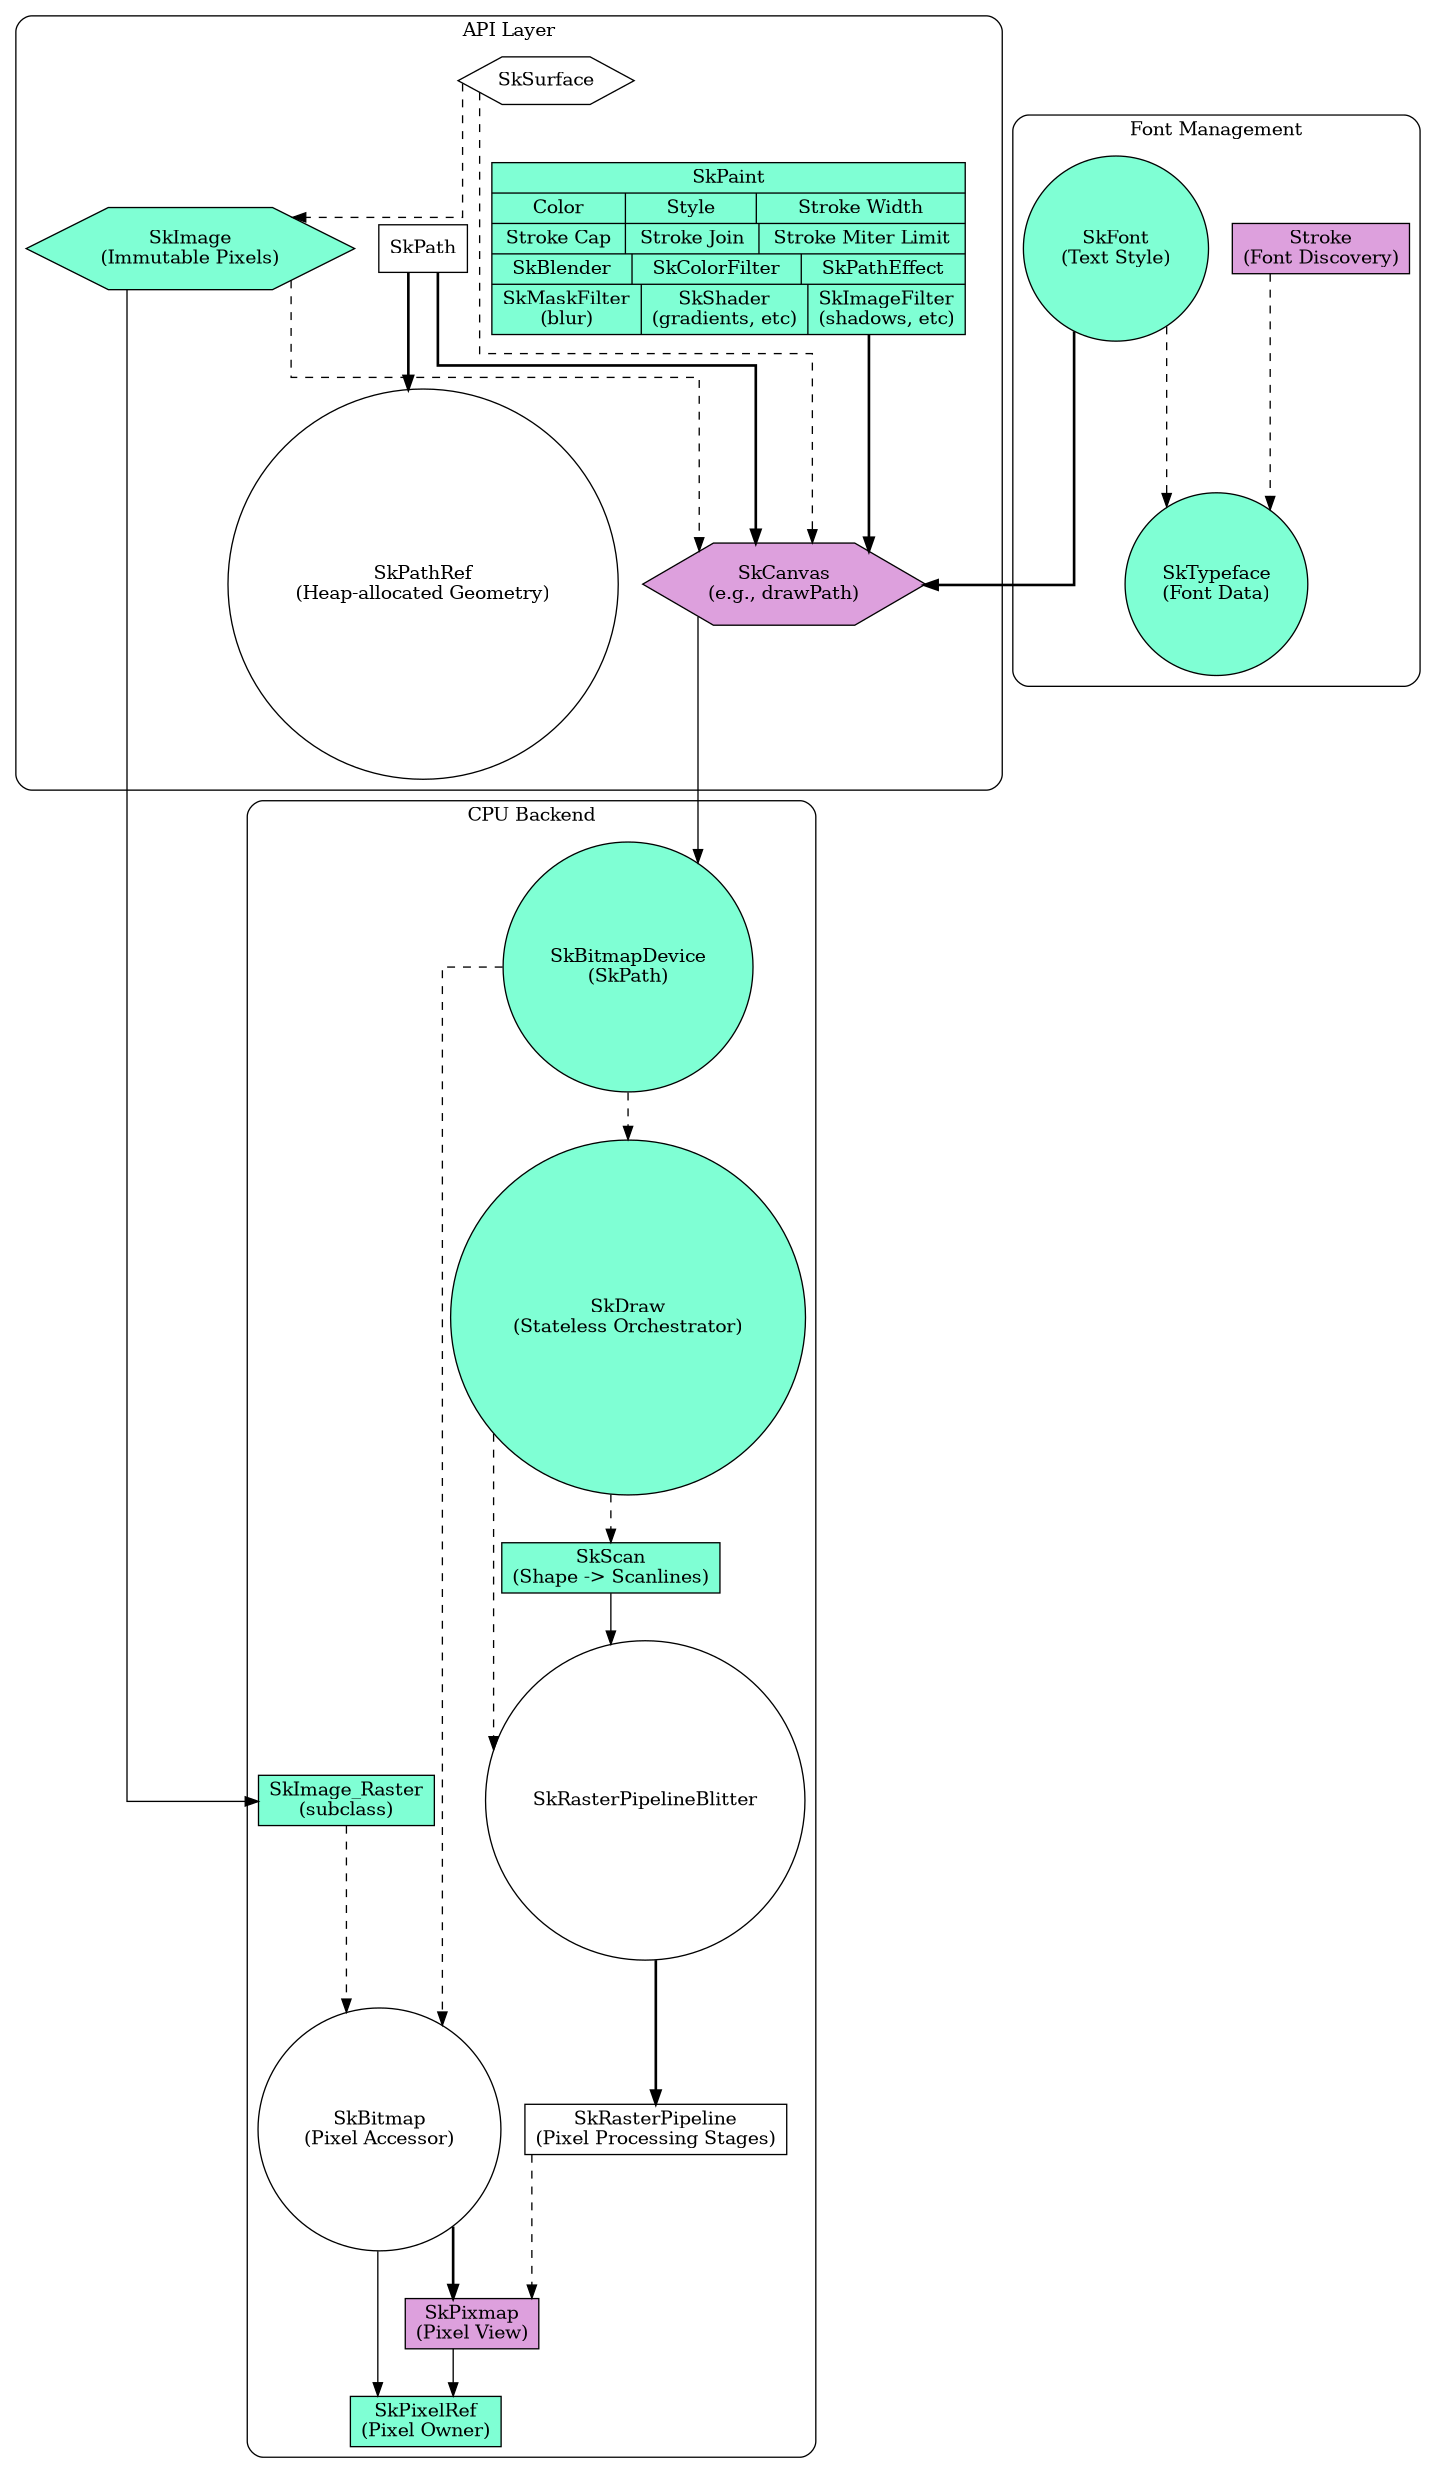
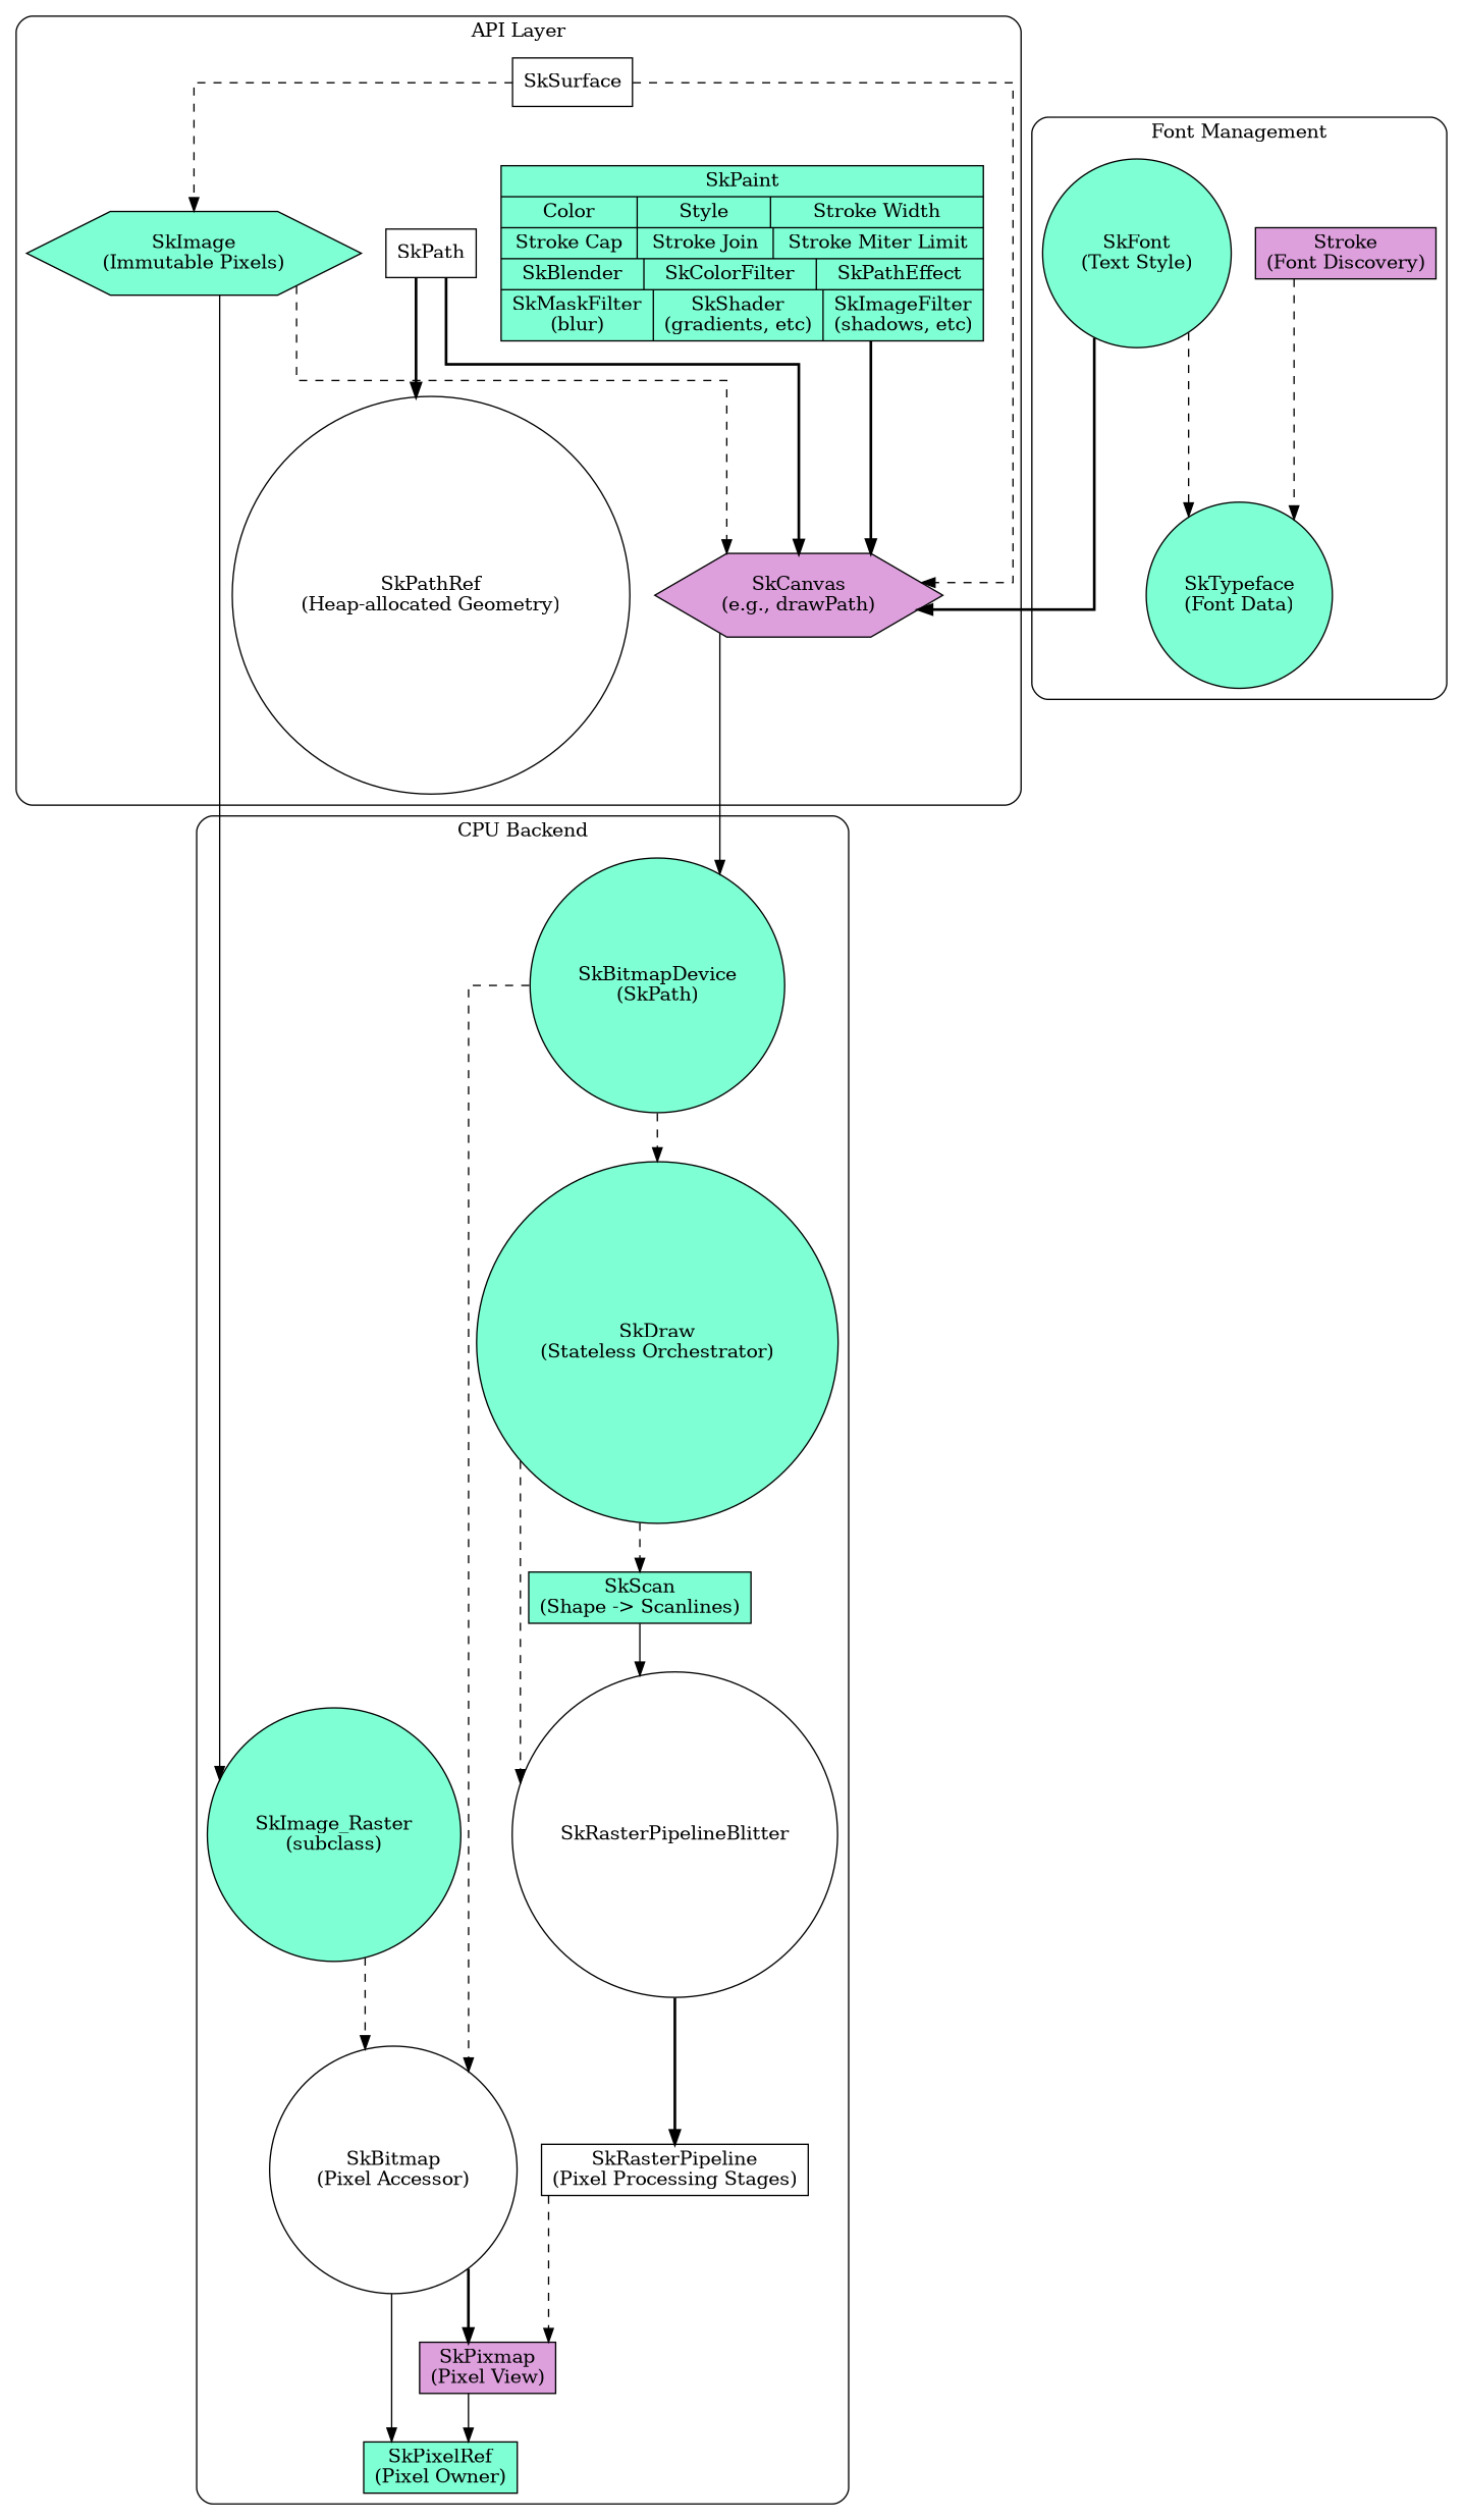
  digraph {
    rankdir=TB
    splines=ortho
    node [fillcolor=aquamarine shape=box style=filled]
    edge [style=dashed]
    n1 [fillcolor=plum label="SkCanvas\n(e.g., drawPath)" shape=hexagon]
-   n2 [fillcolor=white label=SkSurface shape=hexagon]
+   n2 [fillcolor=white label=SkSurface]
    n3 [fillcolor=white label=SkPath]
    n4 [fillcolor=white label="SkPathRef\n(Heap-allocated Geometry)" shape=circle]
    n5 [label="SkImage\n(Immutable Pixels)" shape=hexagon]
    n6 [label="{SkPaint | { Color | Style | Stroke Width } | { Stroke Cap | Stroke Join | Stroke Miter Limit } | { <blender> SkBlender | <colorfilter> SkColorFilter | <patheffect> SkPathEffect } | { <maskfilter> SkMaskFilter\n(blur) | <shader> SkShader\n(gradients, etc) | <imagefilter> SkImageFilter\n(shadows, etc) }}" shape=record]
    n7 [fillcolor=plum label="Stroke\n(Font Discovery)"]
    n8 [label="SkTypeface\n(Font Data)" shape=circle]
    n9 [label="SkFont\n(Text Style)" shape=circle]
    n10 [label="SkBitmapDevice\n(SkPath)" shape=circle]
    n11 [label="SkDraw\n(Stateless Orchestrator)" shape=circle]
    n12 [label="SkScan\n(Shape -> Scanlines)"]
    n13 [fillcolor=white label=SkRasterPipelineBlitter shape=circle]
    n14 [fillcolor=white label="SkRasterPipeline\n(Pixel Processing Stages)"]
-   n15 [label="SkImage_Raster\n(subclass)"]
+   n15 [label="SkImage_Raster\n(subclass)" shape=circle]
    n16 [fillcolor=white label="SkBitmap\n(Pixel Accessor)" shape=circle]
    n17 [fillcolor=plum label="SkPixmap\n(Pixel View)"]
    n18 [label="SkPixelRef\n(Pixel Owner)"]
    subgraph cluster_1 {
      label="API Layer"
      style=rounded
      n1
      n2
      n3
      n4
      n5
      n6
    }
    subgraph cluster_2 {
      label="Font Management"
      style=rounded
      n7
      n8
      n9
    }
    subgraph cluster_3 {
      label="CPU Backend"
      style=rounded
      n10
      n11
      n12
      n13
      n14
      n15
      n16
      n17
      n18
    }
    n1 -> n10 [style=solid]
    n2 -> n1
    n2 -> n5
    n3 -> n1 [style=bold]
    n3 -> n4 [style=bold]
    n5 -> n1
    n5 -> n15 [style=solid]
    n6 -> n1 [style=bold]
    n7 -> n8
    n9 -> n1 [style=bold]
    n9 -> n8
    n10 -> n11
    n10 -> n16
    n11 -> n12
    n11 -> n13
    n12 -> n13 [style=solid]
    n13 -> n14 [style=bold]
    n14 -> n17
    n15 -> n16
    n16 -> n17 [style=bold]
    n16 -> n18 [style=solid]
    n17 -> n18 [style=solid]
  }
